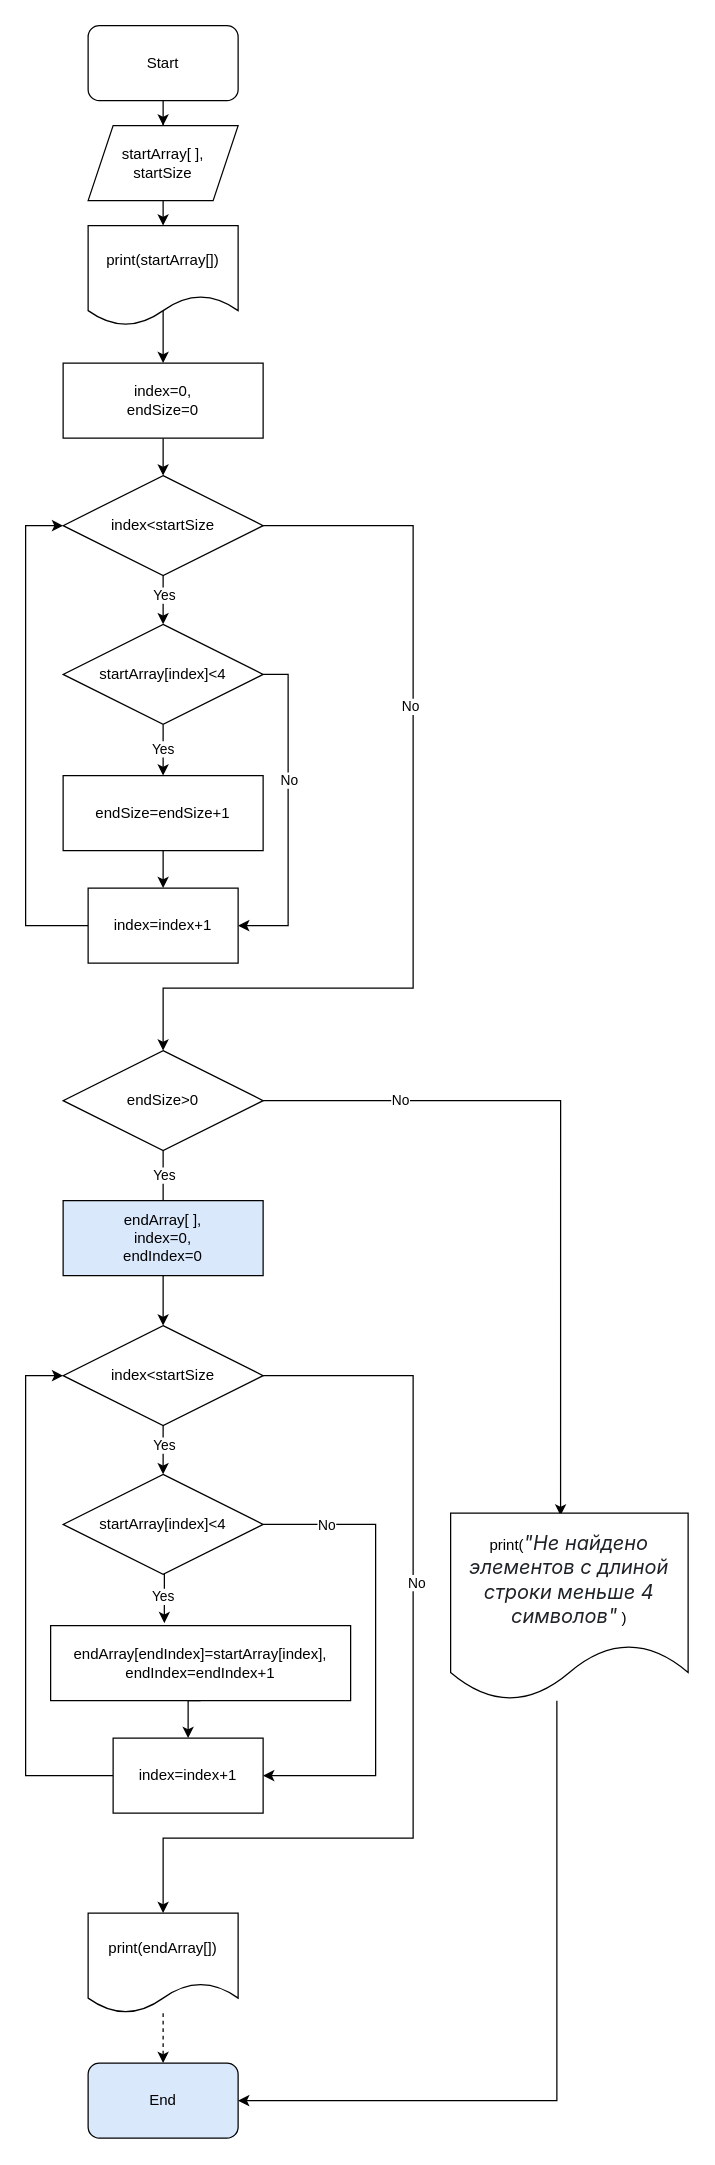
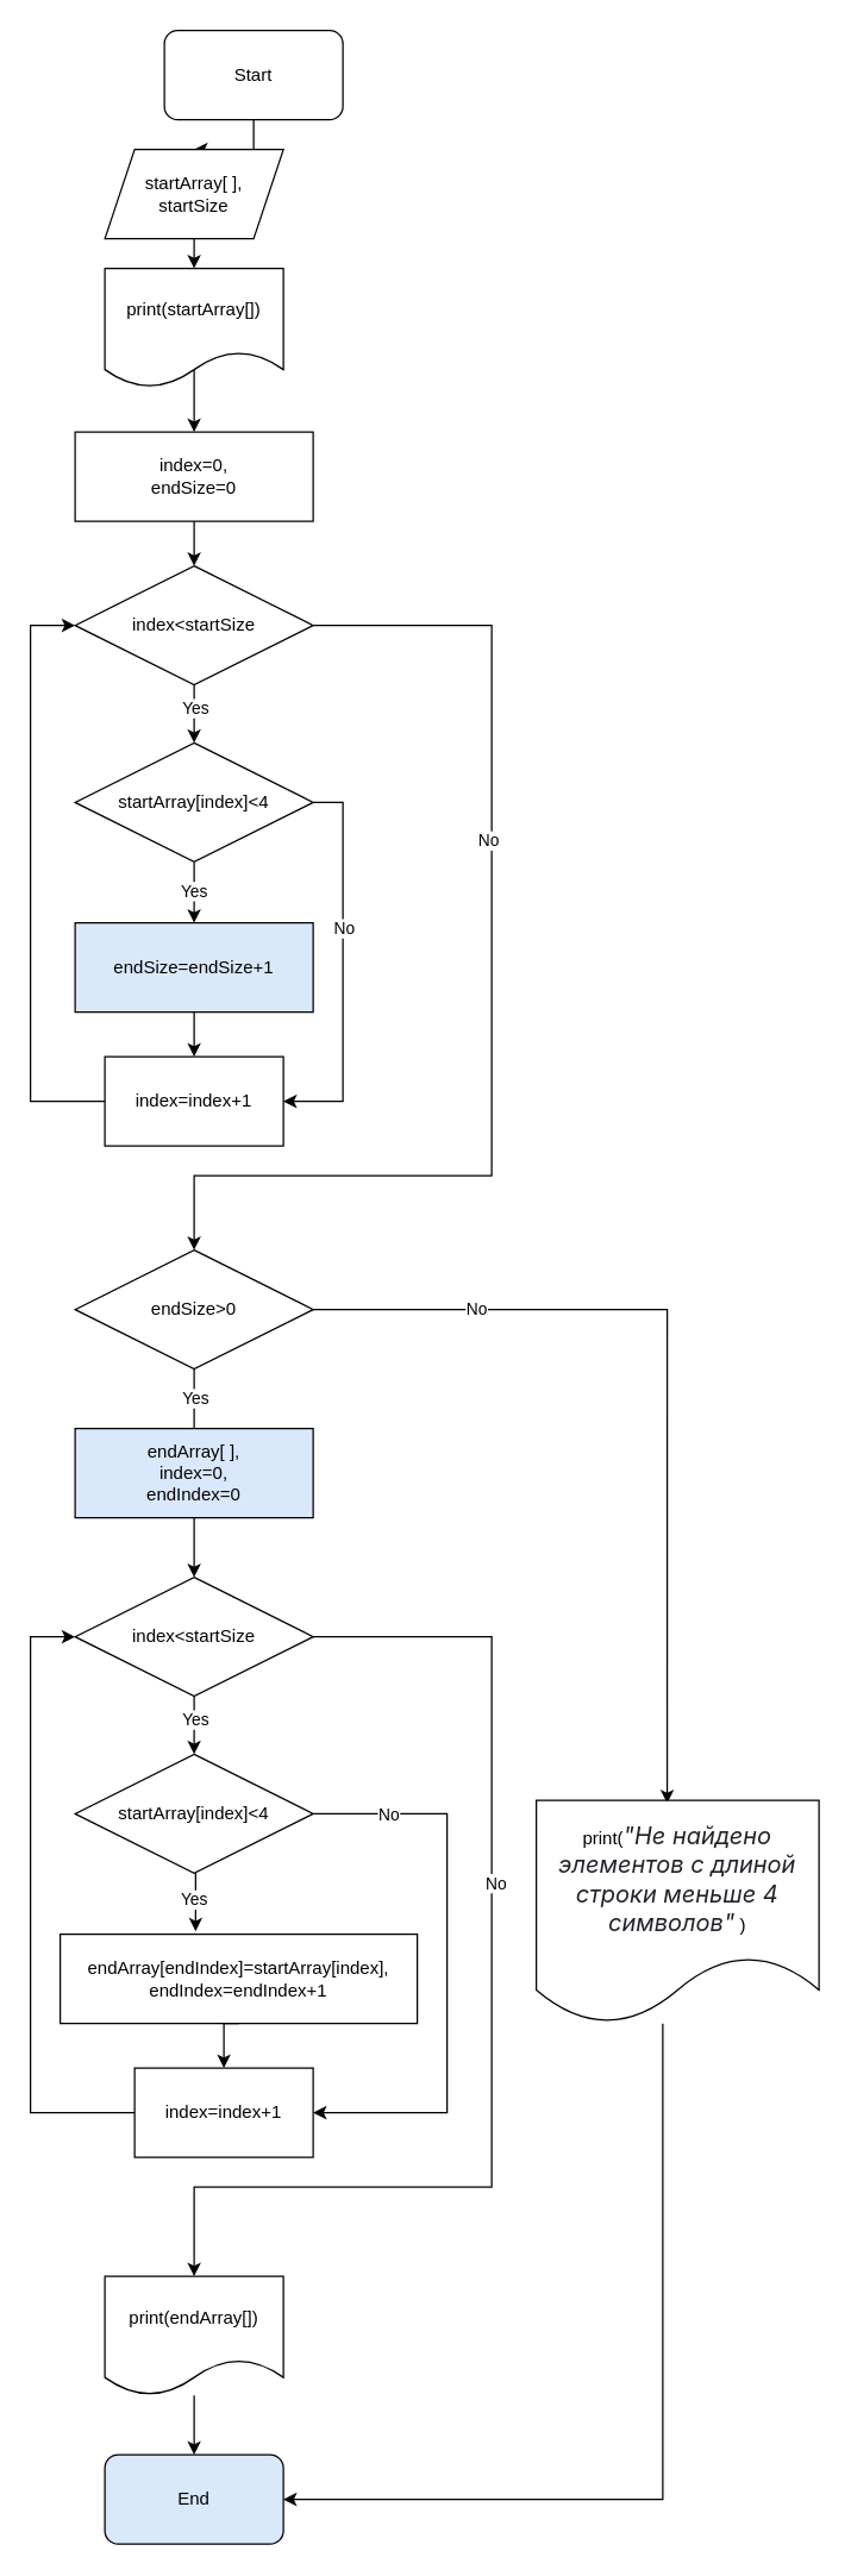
  <mxCell id="0" />
  <mxCell id="1" parent="0" />
  <mxCell id="2" value="" style="edgeStyle=orthogonalEdgeStyle;rounded=0;orthogonalLoop=1;jettySize=auto;html=1;entryX=0.5;entryY=0;entryDx=0;entryDy=0;" parent="1" source="3" target="23" edge="1"><mxGeometry relative="1" as="geometry" /></mxCell>
- <mxCell id="3" value="Start" style="rounded=1;whiteSpace=wrap;html=1;" parent="1" vertex="1"><mxGeometry x="70" y="20" width="120" height="60" as="geometry" /></mxCell>
+ <mxCell id="3" value="Start" style="rounded=1;whiteSpace=wrap;html=1;" parent="1" vertex="1"><mxGeometry x="110" y="20" width="120" height="60" as="geometry" /></mxCell>
  <mxCell id="4" value="" style="edgeStyle=orthogonalEdgeStyle;rounded=0;orthogonalLoop=1;jettySize=auto;html=1;exitX=0.5;exitY=0.813;exitDx=0;exitDy=0;exitPerimeter=0;entryX=0.5;entryY=0;entryDx=0;entryDy=0;" parent="1" source="24" target="26" edge="1"><mxGeometry relative="1" as="geometry"><mxPoint x="130" y="350" as="sourcePoint" /><mxPoint x="310" y="270" as="targetPoint" /></mxGeometry></mxCell>
  <mxCell id="5" style="edgeStyle=orthogonalEdgeStyle;rounded=0;orthogonalLoop=1;jettySize=auto;html=1;exitX=0.5;exitY=1;exitDx=0;exitDy=0;entryX=0.5;entryY=0;entryDx=0;entryDy=0;" parent="1" source="9" target="14" edge="1"><mxGeometry relative="1" as="geometry" /></mxCell>
  <mxCell id="6" value="Yes" style="edgeLabel;html=1;align=center;verticalAlign=middle;resizable=0;points=[];" parent="5" vertex="1" connectable="0"><mxGeometry x="-0.143" relative="1" as="geometry"><mxPoint y="-2" as="offset" /></mxGeometry></mxCell>
  <mxCell id="7" style="edgeStyle=orthogonalEdgeStyle;rounded=0;orthogonalLoop=1;jettySize=auto;html=1;exitX=1;exitY=0.5;exitDx=0;exitDy=0;entryX=0.5;entryY=0;entryDx=0;entryDy=0;" parent="1" source="9" target="47" edge="1"><mxGeometry relative="1" as="geometry"><Array as="points"><mxPoint x="330" y="420" /><mxPoint x="330" y="790" /><mxPoint x="130" y="790" /></Array><mxPoint x="120" y="820" as="targetPoint" /></mxGeometry></mxCell>
  <mxCell id="8" value="No" style="edgeLabel;html=1;align=center;verticalAlign=middle;resizable=0;points=[];" vertex="1" connectable="0" parent="7"><mxGeometry x="-0.286" y="-3" relative="1" as="geometry"><mxPoint as="offset" /></mxGeometry></mxCell>
  <mxCell id="9" value="index&amp;lt;startSize" style="rhombus;whiteSpace=wrap;html=1;" parent="1" vertex="1"><mxGeometry x="50" y="380" width="160" height="80" as="geometry" /></mxCell>
  <mxCell id="10" style="edgeStyle=orthogonalEdgeStyle;rounded=0;orthogonalLoop=1;jettySize=auto;html=1;exitX=1;exitY=0.5;exitDx=0;exitDy=0;entryX=1;entryY=0.5;entryDx=0;entryDy=0;" parent="1" source="14" target="18" edge="1"><mxGeometry relative="1" as="geometry"><mxPoint x="250" y="539" as="targetPoint" /></mxGeometry></mxCell>
  <mxCell id="11" value="No" style="edgeLabel;html=1;align=center;verticalAlign=middle;resizable=0;points=[];" parent="10" vertex="1" connectable="0"><mxGeometry x="-0.2" relative="1" as="geometry"><mxPoint as="offset" /></mxGeometry></mxCell>
  <mxCell id="12" style="edgeStyle=orthogonalEdgeStyle;rounded=0;orthogonalLoop=1;jettySize=auto;html=1;exitX=0.5;exitY=1;exitDx=0;exitDy=0;entryX=0.5;entryY=0;entryDx=0;entryDy=0;" parent="1" source="14" target="16" edge="1"><mxGeometry relative="1" as="geometry" /></mxCell>
  <mxCell id="13" value="Yes" style="edgeLabel;html=1;align=center;verticalAlign=middle;resizable=0;points=[];" parent="12" vertex="1" connectable="0"><mxGeometry x="-0.073" y="-3" relative="1" as="geometry"><mxPoint x="2" as="offset" /></mxGeometry></mxCell>
  <mxCell id="14" value="startArray[index]&amp;lt;4" style="rhombus;whiteSpace=wrap;html=1;" parent="1" vertex="1"><mxGeometry x="50" y="499" width="160" height="80" as="geometry" /></mxCell>
  <mxCell id="15" value="" style="edgeStyle=orthogonalEdgeStyle;rounded=0;orthogonalLoop=1;jettySize=auto;html=1;" parent="1" source="16" target="18" edge="1"><mxGeometry relative="1" as="geometry" /></mxCell>
- <mxCell id="16" value="endSize=endSize+1" style="rounded=0;whiteSpace=wrap;html=1;" parent="1" vertex="1"><mxGeometry x="50" y="620" width="160" height="60" as="geometry" /></mxCell>
+ <mxCell id="16" value="endSize=endSize+1" style="rounded=0;whiteSpace=wrap;html=1;fillColor=#dae8fc;" parent="1" vertex="1"><mxGeometry x="50" y="620" width="160" height="60" as="geometry" /></mxCell>
  <mxCell id="17" style="edgeStyle=orthogonalEdgeStyle;rounded=0;orthogonalLoop=1;jettySize=auto;html=1;exitX=0;exitY=0.5;exitDx=0;exitDy=0;entryX=0;entryY=0.5;entryDx=0;entryDy=0;" parent="1" source="18" target="9" edge="1"><mxGeometry relative="1" as="geometry"><Array as="points"><mxPoint y="740" x="20" /><mxPoint y="420" x="20" /></Array></mxGeometry></mxCell>
  <mxCell id="18" value="index=index+1" style="rounded=0;whiteSpace=wrap;html=1;" parent="1" vertex="1"><mxGeometry x="70" y="710" width="120" height="60" as="geometry" /></mxCell>
- <mxCell id="19" value="" style="edgeStyle=orthogonalEdgeStyle;rounded=0;orthogonalLoop=1;jettySize=auto;html=1;dashed=1;" parent="1" source="20" target="21" edge="1"><mxGeometry relative="1" as="geometry" /></mxCell>
+ <mxCell id="19" value="" style="edgeStyle=orthogonalEdgeStyle;rounded=0;orthogonalLoop=1;jettySize=auto;html=1;" parent="1" source="20" target="21" edge="1"><mxGeometry relative="1" as="geometry" /></mxCell>
  <mxCell id="20" value="print(endArray[])" style="shape=document;whiteSpace=wrap;html=1;boundedLbl=1;" parent="1" vertex="1"><mxGeometry x="70" y="1530" width="120" height="80" as="geometry" /></mxCell>
  <mxCell id="21" value="End" style="rounded=1;whiteSpace=wrap;html=1;fillColor=#dae8fc;" parent="1" vertex="1"><mxGeometry x="70" y="1650" width="120" height="60" as="geometry" /></mxCell>
  <mxCell id="22" style="edgeStyle=orthogonalEdgeStyle;rounded=0;orthogonalLoop=1;jettySize=auto;html=1;exitX=0.5;exitY=1;exitDx=0;exitDy=0;entryX=0.5;entryY=0;entryDx=0;entryDy=0;" edge="1" parent="1" source="23" target="24"><mxGeometry relative="1" as="geometry"><mxPoint x="130" y="240" as="targetPoint" /></mxGeometry></mxCell>
  <mxCell id="23" value="startArray[ ],&lt;br&gt;startSize" style="shape=parallelogram;perimeter=parallelogramPerimeter;whiteSpace=wrap;html=1;fixedSize=1;" vertex="1" parent="1"><mxGeometry x="70" y="100" width="120" height="60" as="geometry" /></mxCell>
  <mxCell id="24" value="print(startArray[])" style="shape=document;whiteSpace=wrap;html=1;boundedLbl=1;" vertex="1" parent="1"><mxGeometry x="70" y="180" width="120" height="80" as="geometry" /></mxCell>
  <mxCell id="25" style="edgeStyle=orthogonalEdgeStyle;rounded=0;orthogonalLoop=1;jettySize=auto;html=1;exitX=0.5;exitY=1;exitDx=0;exitDy=0;entryX=0.5;entryY=0;entryDx=0;entryDy=0;" edge="1" parent="1" source="26" target="9"><mxGeometry relative="1" as="geometry" /></mxCell>
  <mxCell id="26" value="index=0,&lt;br&gt;endSize=0" style="rounded=0;whiteSpace=wrap;html=1;" vertex="1" parent="1"><mxGeometry x="50" y="290" width="160" height="60" as="geometry" /></mxCell>
  <mxCell id="27" style="edgeStyle=orthogonalEdgeStyle;rounded=0;orthogonalLoop=1;jettySize=auto;html=1;exitX=0.5;exitY=1;exitDx=0;exitDy=0;entryX=0.5;entryY=0;entryDx=0;entryDy=0;" edge="1" parent="1" source="31" target="36"><mxGeometry relative="1" as="geometry" /></mxCell>
  <mxCell id="28" value="Yes" style="edgeLabel;html=1;align=center;verticalAlign=middle;resizable=0;points=[];" vertex="1" connectable="0" parent="27"><mxGeometry x="-0.143" relative="1" as="geometry"><mxPoint y="-2" as="offset" /></mxGeometry></mxCell>
  <mxCell id="29" style="edgeStyle=orthogonalEdgeStyle;rounded=0;orthogonalLoop=1;jettySize=auto;html=1;exitX=1;exitY=0.5;exitDx=0;exitDy=0;entryX=0.5;entryY=0;entryDx=0;entryDy=0;" edge="1" parent="1" source="31" target="20"><mxGeometry relative="1" as="geometry"><Array as="points"><mxPoint x="330" y="1100" /><mxPoint x="330" y="1470" /><mxPoint x="130" y="1470" /></Array><mxPoint x="120" y="1500" as="targetPoint" /></mxGeometry></mxCell>
  <mxCell id="30" value="No" style="edgeLabel;html=1;align=center;verticalAlign=middle;resizable=0;points=[];" vertex="1" connectable="0" parent="29"><mxGeometry x="-0.241" y="2" relative="1" as="geometry"><mxPoint as="offset" /></mxGeometry></mxCell>
  <mxCell id="31" value="index&amp;lt;startSize" style="rhombus;whiteSpace=wrap;html=1;" vertex="1" parent="1"><mxGeometry x="50" y="1060" width="160" height="80" as="geometry" /></mxCell>
  <mxCell id="32" style="edgeStyle=orthogonalEdgeStyle;rounded=0;orthogonalLoop=1;jettySize=auto;html=1;exitX=1;exitY=0.5;exitDx=0;exitDy=0;entryX=1;entryY=0.5;entryDx=0;entryDy=0;" edge="1" parent="1" source="36" target="40"><mxGeometry relative="1" as="geometry"><mxPoint x="250" y="1219" as="targetPoint" /><Array as="points"><mxPoint x="300" y="1219" /><mxPoint x="300" y="1420" /></Array></mxGeometry></mxCell>
  <mxCell id="33" value="No" style="edgeLabel;html=1;align=center;verticalAlign=middle;resizable=0;points=[];" vertex="1" connectable="0" parent="32"><mxGeometry x="-0.2" relative="1" as="geometry"><mxPoint x="-40" y="-62" as="offset" /></mxGeometry></mxCell>
  <mxCell id="34" style="edgeStyle=orthogonalEdgeStyle;rounded=0;orthogonalLoop=1;jettySize=auto;html=1;exitX=0.5;exitY=1;exitDx=0;exitDy=0;entryX=0.379;entryY=-0.033;entryDx=0;entryDy=0;entryPerimeter=0;" edge="1" parent="1" source="36" target="38"><mxGeometry relative="1" as="geometry" /></mxCell>
  <mxCell id="35" value="Yes" style="edgeLabel;html=1;align=center;verticalAlign=middle;resizable=0;points=[];" vertex="1" connectable="0" parent="34"><mxGeometry x="-0.073" y="-3" relative="1" as="geometry"><mxPoint x="2" as="offset" /></mxGeometry></mxCell>
  <mxCell id="36" value="startArray[index]&amp;lt;4" style="rhombus;whiteSpace=wrap;html=1;" vertex="1" parent="1"><mxGeometry x="50" y="1179" width="160" height="80" as="geometry" /></mxCell>
  <mxCell id="37" style="edgeStyle=orthogonalEdgeStyle;rounded=0;orthogonalLoop=1;jettySize=auto;html=1;exitX=0.5;exitY=1;exitDx=0;exitDy=0;entryX=0.5;entryY=0;entryDx=0;entryDy=0;" edge="1" parent="1" source="38" target="40"><mxGeometry relative="1" as="geometry" /></mxCell>
  <mxCell id="38" value="endArray[endIndex]=startArray[index],&lt;br&gt;endIndex=endIndex+1" style="rounded=0;whiteSpace=wrap;html=1;" vertex="1" parent="1"><mxGeometry x="40" y="1300" width="240" height="60" as="geometry" /></mxCell>
  <mxCell id="39" style="edgeStyle=orthogonalEdgeStyle;rounded=0;orthogonalLoop=1;jettySize=auto;html=1;exitX=0;exitY=0.5;exitDx=0;exitDy=0;entryX=0;entryY=0.5;entryDx=0;entryDy=0;" edge="1" parent="1" source="40" target="31"><mxGeometry relative="1" as="geometry"><Array as="points"><mxPoint y="1420" x="20" /><mxPoint y="1100" x="20" /></Array></mxGeometry></mxCell>
  <mxCell id="40" value="index=index+1" style="rounded=0;whiteSpace=wrap;html=1;" vertex="1" parent="1"><mxGeometry x="90" y="1390" width="120" height="60" as="geometry" /></mxCell>
  <mxCell id="41" style="edgeStyle=orthogonalEdgeStyle;rounded=0;orthogonalLoop=1;jettySize=auto;html=1;exitX=0.5;exitY=1;exitDx=0;exitDy=0;entryX=0.5;entryY=0;entryDx=0;entryDy=0;" edge="1" parent="1" source="42" target="31"><mxGeometry relative="1" as="geometry" /></mxCell>
  <mxCell id="42" value="endArray[ ],&lt;br style=&quot;border-color: var(--border-color);&quot;&gt;index=0,&lt;br&gt;endIndex=0" style="rounded=0;whiteSpace=wrap;html=1;fillColor=#dae8fc;" vertex="1" parent="1"><mxGeometry x="50" y="960" width="160" height="60" as="geometry" /></mxCell>
  <mxCell id="43" style="edgeStyle=orthogonalEdgeStyle;rounded=0;orthogonalLoop=1;jettySize=auto;html=1;exitX=0.5;exitY=1;exitDx=0;exitDy=0;endArrow=none;" edge="1" parent="1" source="47" target="42"><mxGeometry relative="1" as="geometry" /></mxCell>
  <mxCell id="44" value="Yes" style="edgeLabel;html=1;align=center;verticalAlign=middle;resizable=0;points=[];" vertex="1" connectable="0" parent="43"><mxGeometry x="-0.05" relative="1" as="geometry"><mxPoint as="offset" /></mxGeometry></mxCell>
  <mxCell id="45" style="edgeStyle=orthogonalEdgeStyle;rounded=0;orthogonalLoop=1;jettySize=auto;html=1;exitX=1;exitY=0.5;exitDx=0;exitDy=0;entryX=0.463;entryY=0.013;entryDx=0;entryDy=0;entryPerimeter=0;" edge="1" parent="1" source="47" target="48"><mxGeometry relative="1" as="geometry" /></mxCell>
  <mxCell id="46" value="No" style="edgeLabel;html=1;align=center;verticalAlign=middle;resizable=0;points=[];" vertex="1" connectable="0" parent="45"><mxGeometry x="0.015" y="-2" relative="1" as="geometry"><mxPoint x="-126" y="-51" as="offset" /></mxGeometry></mxCell>
  <mxCell id="47" value="endSize&amp;gt;0" style="rhombus;whiteSpace=wrap;html=1;" vertex="1" parent="1"><mxGeometry x="50" y="840" width="160" height="80" as="geometry" /></mxCell>
  <mxCell id="48" value="print(&lt;em style=&quot;box-sizing: border-box; color: rgb(31, 35, 40); font-family: -apple-system, BlinkMacSystemFont, &amp;quot;Segoe UI&amp;quot;, &amp;quot;Noto Sans&amp;quot;, Helvetica, Arial, sans-serif, &amp;quot;Apple Color Emoji&amp;quot;, &amp;quot;Segoe UI Emoji&amp;quot;; font-size: 16px; text-align: left; background-color: rgb(255, 255, 255);&quot;&gt;&quot;Не найдено элементов с длиной строки меньше 4 символов&quot;&lt;/em&gt;&amp;nbsp;)" style="shape=document;whiteSpace=wrap;html=1;boundedLbl=1;" vertex="1" parent="1"><mxGeometry x="360" y="1210" width="190" height="150" as="geometry" /></mxCell>
  <mxCell id="49" style="edgeStyle=orthogonalEdgeStyle;rounded=0;orthogonalLoop=1;jettySize=auto;html=1;entryX=1;entryY=0.5;entryDx=0;entryDy=0;" edge="1" parent="1" source="48" target="21"><mxGeometry relative="1" as="geometry"><mxPoint x="360" y="1610" as="targetPoint" /><Array as="points"><mxPoint x="445" y="1680" /></Array></mxGeometry></mxCell>
